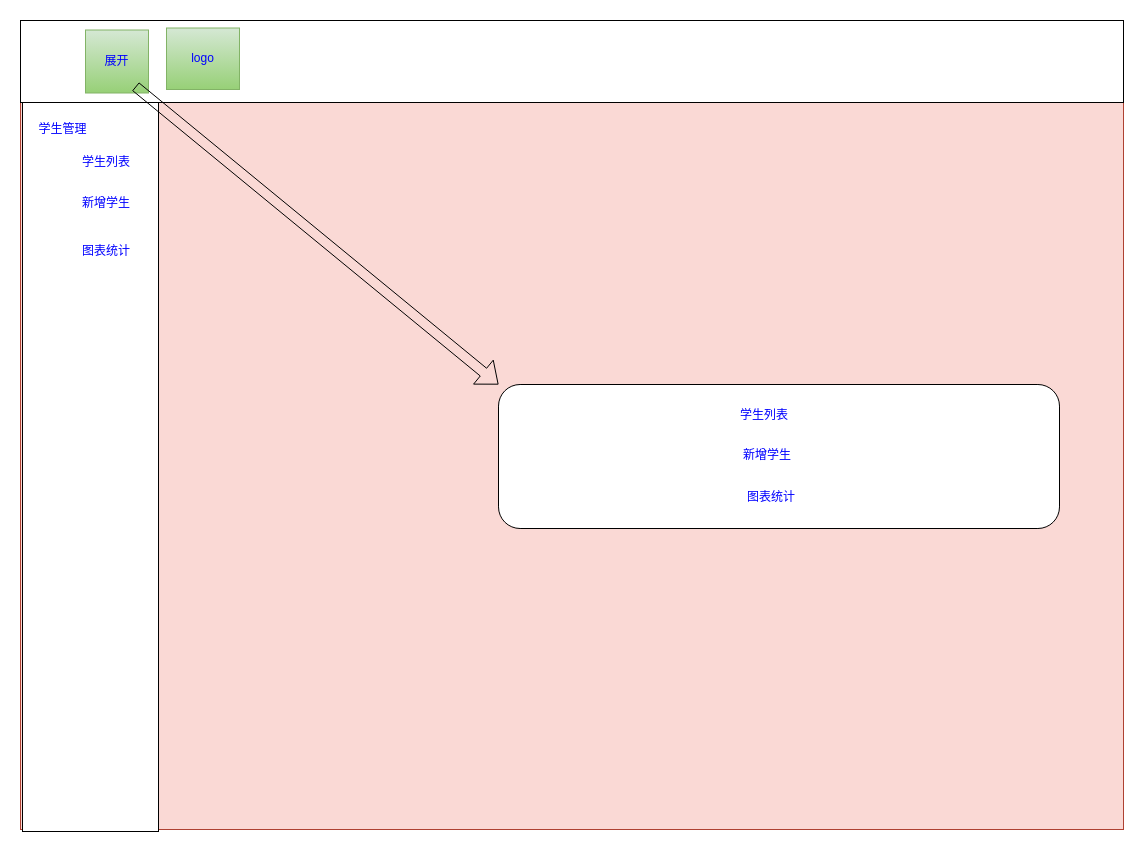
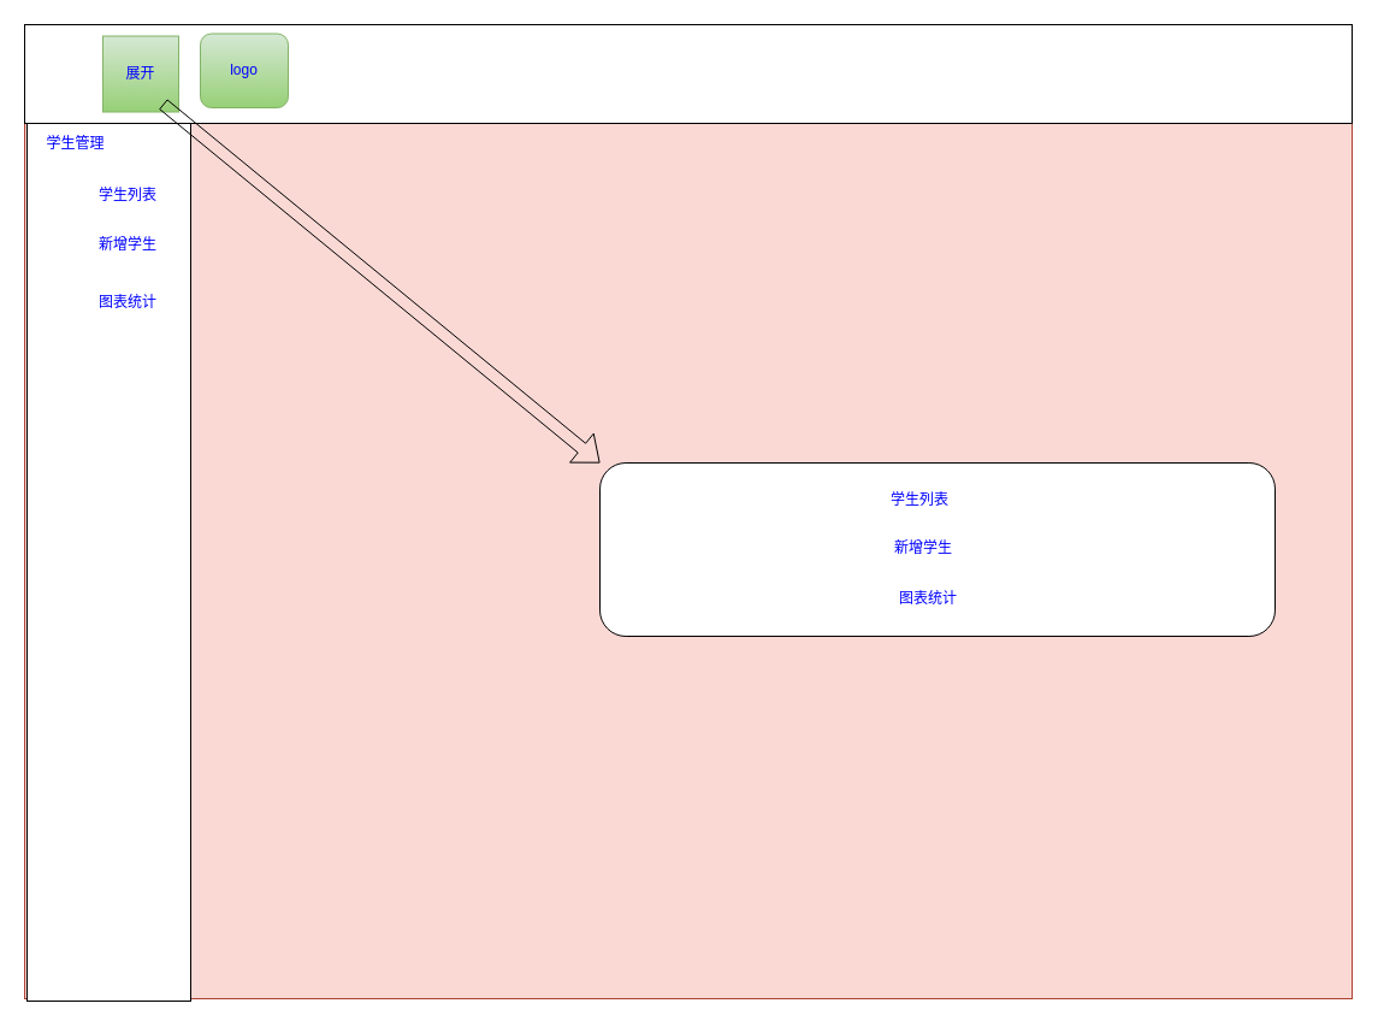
  <mxCell id="0" />
  <mxCell id="1" parent="0" />
  <mxCell id="2" value="" style="rounded=0;whiteSpace=wrap;html=1;fillColor=#fad9d5;strokeColor=#ae4132;fontColor=#0000FF;" vertex="1" parent="1"><mxGeometry x="20" y="20" width="1103" height="809" as="geometry" /></mxCell>
  <mxCell id="3" value="" style="rounded=0;whiteSpace=wrap;html=1;fontColor=#0000FF;" vertex="1" parent="1"><mxGeometry x="20" y="20" width="1103" height="82" as="geometry" /></mxCell>
  <mxCell id="4" value="" style="rounded=0;whiteSpace=wrap;html=1;fontColor=#0000FF;" vertex="1" parent="1"><mxGeometry x="22" y="102" width="136" height="729" as="geometry" /></mxCell>
- <mxCell id="5" value="logo" style="rounded=0;whiteSpace=wrap;html=1;gradientColor=#97d077;fillColor=#d5e8d4;strokeColor=#82b366;fontColor=#0000FF;" vertex="1" parent="1"><mxGeometry x="166" y="27.5" width="73" height="61.5" as="geometry" /></mxCell>
+ <mxCell id="5" value="logo" style="whiteSpace=wrap;html=1;gradientColor=#97d077;fillColor=#d5e8d4;strokeColor=#82b366;fontColor=#0000FF;rounded=1;" vertex="1" parent="1"><mxGeometry x="166" y="27.5" width="73" height="61.5" as="geometry" /></mxCell>
  <mxCell id="6" value="展开" style="whiteSpace=wrap;html=1;aspect=fixed;gradientColor=#97d077;fillColor=#d5e8d4;strokeColor=#82b366;fontColor=#0000FF;" vertex="1" parent="1"><mxGeometry x="85" y="29.5" width="63" height="63" as="geometry" /></mxCell>
- <mxCell id="7" value="学生管理" style="text;html=1;strokeColor=none;fillColor=none;align=center;verticalAlign=middle;whiteSpace=wrap;rounded=0;fontColor=#0000FF;" vertex="1" parent="1"><mxGeometry x="28" y="119" width="69" height="20" as="geometry" /></mxCell>
+ <mxCell id="7" value="学生管理" style="text;html=1;strokeColor=none;fillColor=none;align=center;verticalAlign=middle;whiteSpace=wrap;rounded=0;fontColor=#0000FF;" vertex="1" parent="1"><mxGeometry x="28" y="109" width="69" height="20" as="geometry" /></mxCell>
  <mxCell id="8" value="图表统计" style="text;html=1;strokeColor=none;fillColor=none;align=center;verticalAlign=middle;whiteSpace=wrap;rounded=0;fontColor=#0000FF;" vertex="1" parent="1"><mxGeometry x="73" y="241" width="66" height="20" as="geometry" /></mxCell>
  <mxCell id="9" value="新增学生" style="text;html=1;strokeColor=none;fillColor=none;align=center;verticalAlign=middle;whiteSpace=wrap;rounded=0;fontColor=#0000FF;" vertex="1" parent="1"><mxGeometry x="73" y="188" width="66" height="30" as="geometry" /></mxCell>
  <mxCell id="10" value="学生列表" style="text;html=1;strokeColor=none;fillColor=none;align=center;verticalAlign=middle;whiteSpace=wrap;rounded=0;fontColor=#0000FF;" vertex="1" parent="1"><mxGeometry x="73" y="152" width="66" height="20" as="geometry" /></mxCell>
  <mxCell id="11" value="" style="rounded=1;whiteSpace=wrap;html=1;fontColor=#0000FF;" vertex="1" parent="1"><mxGeometry x="498" y="384" width="561" height="144" as="geometry" /></mxCell>
  <mxCell id="12" value="学生列表" style="text;html=1;strokeColor=none;fillColor=none;align=center;verticalAlign=middle;whiteSpace=wrap;rounded=0;fontColor=#0000FF;" vertex="1" parent="1"><mxGeometry x="731" y="405" width="66" height="20" as="geometry" /></mxCell>
  <mxCell id="13" value="新增学生" style="text;html=1;strokeColor=none;fillColor=none;align=center;verticalAlign=middle;whiteSpace=wrap;rounded=0;fontColor=#0000FF;" vertex="1" parent="1"><mxGeometry x="734" y="440" width="66" height="30" as="geometry" /></mxCell>
  <mxCell id="14" value="图表统计" style="text;html=1;strokeColor=none;fillColor=none;align=center;verticalAlign=middle;whiteSpace=wrap;rounded=0;fontColor=#0000FF;" vertex="1" parent="1"><mxGeometry x="738" y="487" width="66" height="20" as="geometry" /></mxCell>
  <mxCell id="15" value="" style="shape=flexArrow;endArrow=classic;html=1;fontColor=#0000FF;entryX=0;entryY=0;entryDx=0;entryDy=0;" edge="1" parent="1" target="11"><mxGeometry width="50" height="50" relative="1" as="geometry"><mxPoint x="135" y="86" as="sourcePoint" /><mxPoint x="185" y="36" as="targetPoint" /></mxGeometry></mxCell>
